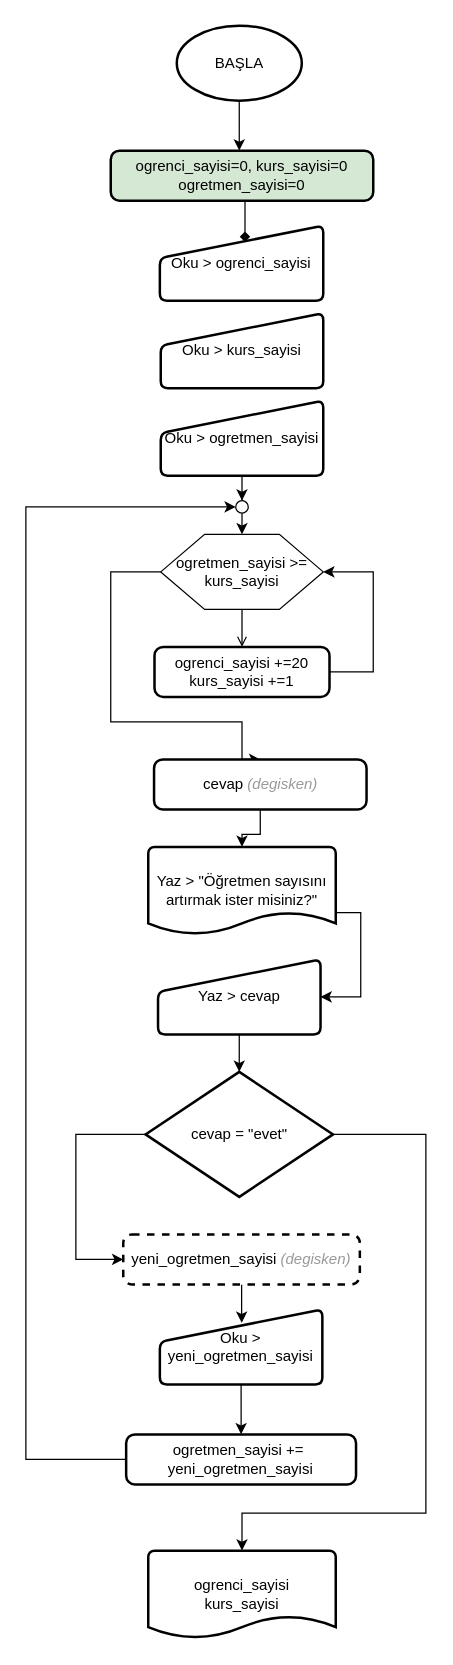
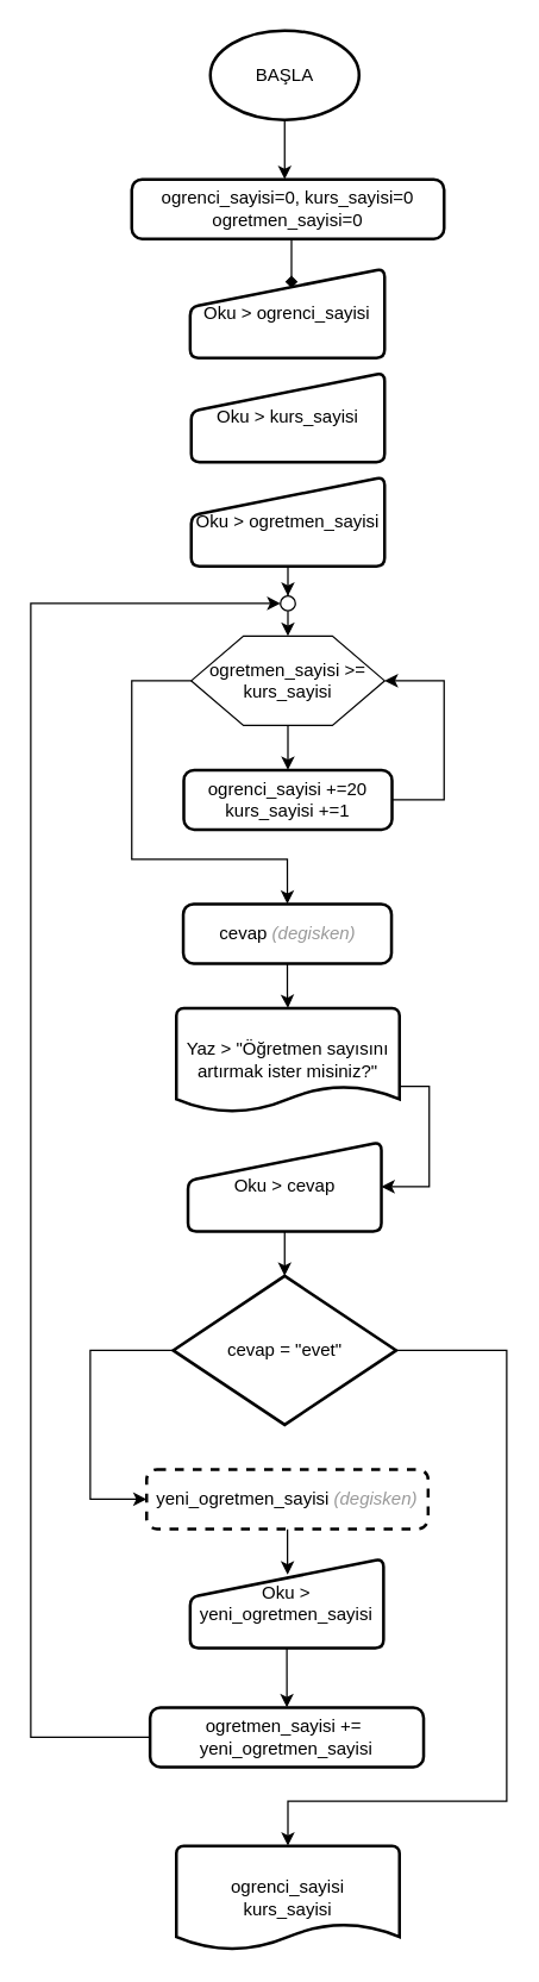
  <mxCell id="0" />
  <mxCell id="1" parent="0" />
  <mxCell id="2" value="" style="edgeStyle=orthogonalEdgeStyle;rounded=0;orthogonalLoop=1;jettySize=auto;html=1;" parent="1" source="3" edge="1"><mxGeometry relative="1" as="geometry"><mxPoint x="190.73" y="120" as="targetPoint" /></mxGeometry></mxCell>
  <mxCell id="3" value="BAŞLA" style="strokeWidth=2;html=1;shape=mxgraph.flowchart.start_1;whiteSpace=wrap;" parent="1" vertex="1"><mxGeometry x="140.73" y="20" width="100" height="60" as="geometry" /></mxCell>
  <mxCell id="4" style="edgeStyle=orthogonalEdgeStyle;rounded=0;orthogonalLoop=1;jettySize=auto;html=1;exitX=0.5;exitY=1;exitDx=0;exitDy=0;entryX=0.521;entryY=0.219;entryDx=0;entryDy=0;entryPerimeter=0;endArrow=diamond;" edge="1" parent="1" source="5" target="6"><mxGeometry relative="1" as="geometry" /></mxCell>
- <mxCell id="5" value="ogrenci_sayisi=0, kurs_sayisi=0&lt;br&gt;ogretmen_sayisi=0" style="rounded=1;whiteSpace=wrap;html=1;absoluteArcSize=1;arcSize=14;strokeWidth=2;fillColor=#d5e8d4;" vertex="1" parent="1"><mxGeometry x="87.9" y="120" width="210" height="40" as="geometry" /></mxCell>
+ <mxCell id="5" value="ogrenci_sayisi=0, kurs_sayisi=0&lt;br&gt;ogretmen_sayisi=0" style="rounded=1;whiteSpace=wrap;html=1;absoluteArcSize=1;arcSize=14;strokeWidth=2;" vertex="1" parent="1"><mxGeometry x="87.9" y="120" width="210" height="40" as="geometry" /></mxCell>
  <mxCell id="6" value="Oku &amp;gt; ogrenci_sayisi" style="html=1;strokeWidth=2;shape=manualInput;whiteSpace=wrap;rounded=1;size=26;arcSize=11;" vertex="1" parent="1"><mxGeometry x="127.18" y="180" width="130.72" height="60" as="geometry" /></mxCell>
  <mxCell id="7" value="Oku &amp;gt; kurs_sayisi" style="html=1;strokeWidth=2;shape=manualInput;whiteSpace=wrap;rounded=1;size=26;arcSize=11;" vertex="1" parent="1"><mxGeometry x="127.9" y="250" width="130" height="60" as="geometry" /></mxCell>
  <mxCell id="8" value="" style="edgeStyle=orthogonalEdgeStyle;rounded=0;orthogonalLoop=1;jettySize=auto;html=1;entryX=0.5;entryY=0;entryDx=0;entryDy=0;entryPerimeter=0;" edge="1" parent="1" source="9" target="32"><mxGeometry relative="1" as="geometry" /></mxCell>
  <mxCell id="9" value="Oku &amp;gt; ogretmen_sayisi" style="html=1;strokeWidth=2;shape=manualInput;whiteSpace=wrap;rounded=1;size=26;arcSize=11;" vertex="1" parent="1"><mxGeometry x="127.9" y="320" width="130" height="60" as="geometry" /></mxCell>
  <mxCell id="10" value="" style="verticalLabelPosition=bottom;verticalAlign=top;html=1;shape=hexagon;perimeter=hexagonPerimeter2;arcSize=6;size=0.27;" vertex="1" parent="1"><mxGeometry x="127.9" y="427" width="130" height="60" as="geometry" /></mxCell>
- <mxCell id="11" value="" style="edgeStyle=orthogonalEdgeStyle;rounded=0;orthogonalLoop=1;jettySize=auto;html=1;entryX=0.5;entryY=0;entryDx=0;entryDy=0;endArrow=open;" edge="1" parent="1" source="13" target="15"><mxGeometry relative="1" as="geometry"><mxPoint x="192.9" y="567" as="targetPoint" /></mxGeometry></mxCell>
+ <mxCell id="11" value="" style="edgeStyle=orthogonalEdgeStyle;rounded=0;orthogonalLoop=1;jettySize=auto;html=1;entryX=0.5;entryY=0;entryDx=0;entryDy=0;" edge="1" parent="1" source="13" target="15"><mxGeometry relative="1" as="geometry"><mxPoint x="192.9" y="567" as="targetPoint" /></mxGeometry></mxCell>
  <mxCell id="12" style="edgeStyle=orthogonalEdgeStyle;rounded=0;orthogonalLoop=1;jettySize=auto;html=1;entryX=0.5;entryY=0;entryDx=0;entryDy=0;exitX=0;exitY=0.5;exitDx=0;exitDy=0;" edge="1" parent="1" source="10" target="19"><mxGeometry relative="1" as="geometry"><mxPoint x="27.9" y="617" as="targetPoint" /><Array as="points"><mxPoint x="87.9" y="457" /><mxPoint x="87.9" y="577" /><mxPoint x="192.9" y="577" /></Array></mxGeometry></mxCell>
  <mxCell id="13" value="ogretmen_sayisi &amp;gt;= kurs_sayisi" style="text;html=1;strokeColor=none;fillColor=none;align=center;verticalAlign=middle;whiteSpace=wrap;rounded=0;" vertex="1" parent="1"><mxGeometry x="137.9" y="427" width="110" height="60" as="geometry" /></mxCell>
  <mxCell id="14" style="edgeStyle=orthogonalEdgeStyle;rounded=0;orthogonalLoop=1;jettySize=auto;html=1;entryX=1;entryY=0.5;entryDx=0;entryDy=0;exitX=1;exitY=0.5;exitDx=0;exitDy=0;" edge="1" parent="1" source="15" target="10"><mxGeometry relative="1" as="geometry"><Array as="points"><mxPoint x="297.9" y="537" /><mxPoint x="297.9" y="457" /></Array></mxGeometry></mxCell>
  <mxCell id="15" value="ogrenci_sayisi +=20&lt;br&gt;kurs_sayisi +=1" style="rounded=1;whiteSpace=wrap;html=1;absoluteArcSize=1;arcSize=14;strokeWidth=2;" vertex="1" parent="1"><mxGeometry x="122.9" y="517" width="140" height="40" as="geometry" /></mxCell>
  <mxCell id="16" style="edgeStyle=orthogonalEdgeStyle;rounded=0;orthogonalLoop=1;jettySize=auto;html=1;exitX=1;exitY=0.75;exitDx=0;exitDy=0;exitPerimeter=0;entryX=1;entryY=0.5;entryDx=0;entryDy=0;" edge="1" parent="1" source="17" target="21"><mxGeometry relative="1" as="geometry" /></mxCell>
  <mxCell id="17" value="Yaz &amp;gt; &quot;Öğretmen sayısını artırmak ister misiniz?&quot;" style="strokeWidth=2;html=1;shape=mxgraph.flowchart.document2;whiteSpace=wrap;size=0.25;" vertex="1" parent="1"><mxGeometry x="117.9" y="677" width="150" height="70" as="geometry" /></mxCell>
  <mxCell id="18" value="" style="edgeStyle=orthogonalEdgeStyle;rounded=0;orthogonalLoop=1;jettySize=auto;html=1;" edge="1" parent="1" source="19" target="17"><mxGeometry relative="1" as="geometry" /></mxCell>
- <mxCell id="19" value="cevap &lt;i&gt;&lt;font color=&quot;#999999&quot;&gt;(degisken)&lt;/font&gt;&lt;/i&gt;" style="rounded=1;whiteSpace=wrap;html=1;absoluteArcSize=1;arcSize=14;strokeWidth=2;" vertex="1" parent="1"><mxGeometry x="122.54" y="607" width="170" height="40" as="geometry" /></mxCell>
+ <mxCell id="19" value="cevap &lt;i&gt;&lt;font color=&quot;#999999&quot;&gt;(degisken)&lt;/font&gt;&lt;/i&gt;" style="rounded=1;whiteSpace=wrap;html=1;absoluteArcSize=1;arcSize=14;strokeWidth=2;" vertex="1" parent="1"><mxGeometry x="122.54" y="607" width="140" height="40" as="geometry" /></mxCell>
  <mxCell id="20" value="" style="edgeStyle=orthogonalEdgeStyle;rounded=0;orthogonalLoop=1;jettySize=auto;html=1;" edge="1" parent="1" source="21" target="24"><mxGeometry relative="1" as="geometry" /></mxCell>
- <mxCell id="21" value="Yaz &amp;gt; cevap" style="html=1;strokeWidth=2;shape=manualInput;whiteSpace=wrap;rounded=1;size=26;arcSize=11;" vertex="1" parent="1"><mxGeometry x="125.73" y="767" width="130" height="60" as="geometry" /></mxCell>
+ <mxCell id="21" value="Oku &amp;gt; cevap" style="html=1;strokeWidth=2;shape=manualInput;whiteSpace=wrap;rounded=1;size=26;arcSize=11;" vertex="1" parent="1"><mxGeometry x="125.73" y="767" width="130" height="60" as="geometry" /></mxCell>
  <mxCell id="22" style="edgeStyle=orthogonalEdgeStyle;rounded=0;orthogonalLoop=1;jettySize=auto;html=1;entryX=0;entryY=0.5;entryDx=0;entryDy=0;exitX=0;exitY=0.5;exitDx=0;exitDy=0;exitPerimeter=0;" edge="1" parent="1" source="24" target="26"><mxGeometry relative="1" as="geometry"><Array as="points"><mxPoint x="60" y="907" /><mxPoint x="60" y="1007" /></Array></mxGeometry></mxCell>
  <mxCell id="23" style="edgeStyle=orthogonalEdgeStyle;rounded=0;orthogonalLoop=1;jettySize=auto;html=1;exitX=1;exitY=0.5;exitDx=0;exitDy=0;exitPerimeter=0;entryX=0.5;entryY=0;entryDx=0;entryDy=0;entryPerimeter=0;" edge="1" parent="1" source="24" target="33"><mxGeometry relative="1" as="geometry"><Array as="points"><mxPoint x="340" y="907" /><mxPoint x="340" y="1210" /><mxPoint x="193" y="1210" /></Array></mxGeometry></mxCell>
  <mxCell id="24" value="cevap = &quot;evet&quot;" style="strokeWidth=2;html=1;shape=mxgraph.flowchart.decision;whiteSpace=wrap;" vertex="1" parent="1"><mxGeometry x="115.73" y="857" width="150" height="100" as="geometry" /></mxCell>
  <mxCell id="25" value="" style="edgeStyle=orthogonalEdgeStyle;rounded=0;orthogonalLoop=1;jettySize=auto;html=1;entryX=0.504;entryY=0.179;entryDx=0;entryDy=0;entryPerimeter=0;" edge="1" parent="1" source="26" target="28"><mxGeometry relative="1" as="geometry" /></mxCell>
  <mxCell id="26" value="yeni_ogretmen_sayisi&amp;nbsp;&lt;i&gt;&lt;font color=&quot;#999999&quot;&gt;(degisken)&lt;/font&gt;&lt;/i&gt;" style="rounded=1;whiteSpace=wrap;html=1;absoluteArcSize=1;arcSize=14;strokeWidth=2;dashed=1;" vertex="1" parent="1"><mxGeometry x="97.9" y="987" width="189.27" height="40" as="geometry" /></mxCell>
  <mxCell id="27" style="edgeStyle=orthogonalEdgeStyle;rounded=0;orthogonalLoop=1;jettySize=auto;html=1;exitX=0.5;exitY=1;exitDx=0;exitDy=0;" edge="1" parent="1" source="28" target="30"><mxGeometry relative="1" as="geometry" /></mxCell>
  <mxCell id="28" value="Oku &amp;gt; yeni_ogretmen_sayisi" style="html=1;strokeWidth=2;shape=manualInput;whiteSpace=wrap;rounded=1;size=26;arcSize=11;" vertex="1" parent="1"><mxGeometry x="127.18" y="1047" width="130" height="60" as="geometry" /></mxCell>
  <mxCell id="29" style="edgeStyle=orthogonalEdgeStyle;rounded=0;orthogonalLoop=1;jettySize=auto;html=1;entryX=0;entryY=0.5;entryDx=0;entryDy=0;entryPerimeter=0;" edge="1" parent="1" source="30" target="32"><mxGeometry relative="1" as="geometry"><mxPoint x="350" y="400" as="targetPoint" /><Array as="points"><mxPoint x="20" y="1167" /><mxPoint x="20" y="405" /></Array></mxGeometry></mxCell>
  <mxCell id="30" value="ogretmen_sayisi +=&amp;nbsp;&lt;span style=&quot;color: rgba(0 , 0 , 0 , 0) ; font-family: monospace ; font-size: 0px ; white-space: nowrap&quot;&gt;%3CmxGraphModel%3E%3Croot%3E%3CmxCell%20id%3D%220%22%2F%3E%3CmxCell%20id%3D%221%22%20parent%3D%220%22%2F%3E%3CmxCell%20id%3D%222%22%20value%3D%22yeni_ogretmen_sayisi%26amp%3Bnbsp%3B%26lt%3Bi%26gt%3B%26lt%3Bfont%20color%3D%26quot%3B%23999999%26quot%3B%26gt%3B(degisken)%26lt%3B%2Ffont%26gt%3B%26lt%3B%2Fi%26gt%3B%22%20style%3D%22rounded%3D1%3BwhiteSpace%3Dwrap%3Bhtml%3D1%3BabsoluteArcSize%3D1%3BarcSize%3D14%3BstrokeWidth%3D2%3B%22%20vertex%3D%221%22%20parent%3D%221%22%3E%3CmxGeometry%20x%3D%22317.9%22%20y%3D%22970%22%20width%3D%22189.27%22%20height%3D%2240%22%20as%3D%22geometry%22%2F%3E%3C%2FmxCell%3E%3C%2Froot%3E%3C%2FmxGraphModel%3E&lt;br&gt;&lt;/span&gt;yeni_ogretmen_sayisi" style="rounded=1;whiteSpace=wrap;html=1;absoluteArcSize=1;arcSize=14;strokeWidth=2;" vertex="1" parent="1"><mxGeometry x="100.22" y="1147" width="183.91" height="40" as="geometry" /></mxCell>
  <mxCell id="31" style="edgeStyle=orthogonalEdgeStyle;rounded=0;orthogonalLoop=1;jettySize=auto;html=1;exitX=0.5;exitY=1;exitDx=0;exitDy=0;exitPerimeter=0;entryX=0.5;entryY=0;entryDx=0;entryDy=0;" edge="1" parent="1" source="32" target="13"><mxGeometry relative="1" as="geometry" /></mxCell>
  <mxCell id="32" value="" style="verticalLabelPosition=bottom;verticalAlign=top;html=1;shape=mxgraph.flowchart.on-page_reference;" vertex="1" parent="1"><mxGeometry x="187.9" y="400" width="10" height="10" as="geometry" /></mxCell>
  <mxCell id="33" value="ogrenci_sayisi&lt;br&gt;kurs_sayisi" style="strokeWidth=2;html=1;shape=mxgraph.flowchart.document2;whiteSpace=wrap;size=0.25;" vertex="1" parent="1"><mxGeometry x="117.9" y="1240" width="150" height="70" as="geometry" /></mxCell>
